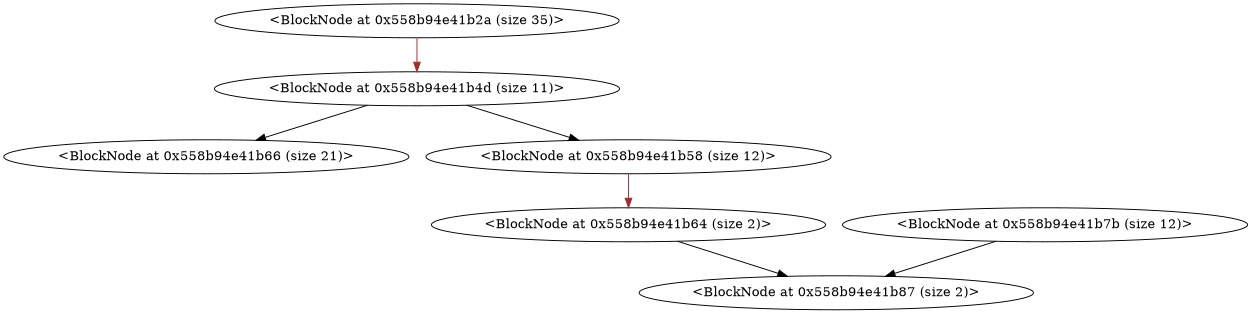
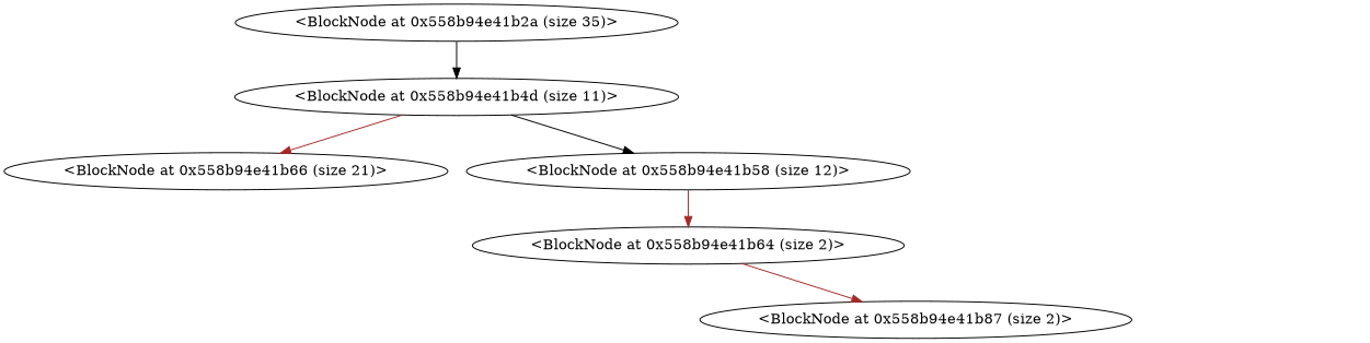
  strict digraph {
    edge [color=brown outside=False type=fake_return]
    "<BlockNode at 0x558b94e41b2a (size 35)>"
    "<BlockNode at 0x558b94e41b4d (size 11)>"
    "<BlockNode at 0x558b94e41b66 (size 21)>"
    "<BlockNode at 0x558b94e41b58 (size 12)>"
    "<BlockNode at 0x558b94e41b64 (size 2)>"
-   "<BlockNode at 0x558b94e41b7b (size 12)>"
    "<BlockNode at 0x558b94e41b87 (size 2)>"
-   "<BlockNode at 0x558b94e41b2a (size 35)>" -> "<BlockNode at 0x558b94e41b4d (size 11)>" [confirmed=True]
-   "<BlockNode at 0x558b94e41b4d (size 11)>" -> "<BlockNode at 0x558b94e41b66 (size 21)>" [color=black ins_addr=94057986792278 stmt_idx=-2 type=transition]
+   "<BlockNode at 0x558b94e41b2a (size 35)>" -> "<BlockNode at 0x558b94e41b4d (size 11)>" [color=black confirmed=True]
+   "<BlockNode at 0x558b94e41b4d (size 11)>" -> "<BlockNode at 0x558b94e41b66 (size 21)>" [ins_addr=94057986792278 stmt_idx=-2 type=transition]
    "<BlockNode at 0x558b94e41b4d (size 11)>" -> "<BlockNode at 0x558b94e41b58 (size 12)>" [color=black ins_addr=94057986792278 stmt_idx=19 type=transition]
    "<BlockNode at 0x558b94e41b58 (size 12)>" -> "<BlockNode at 0x558b94e41b64 (size 2)>" [confirmed=True]
-   "<BlockNode at 0x558b94e41b64 (size 2)>" -> "<BlockNode at 0x558b94e41b87 (size 2)>" [color=black ins_addr=94057986792292 stmt_idx=-2 type=transition]
-   "<BlockNode at 0x558b94e41b7b (size 12)>" -> "<BlockNode at 0x558b94e41b87 (size 2)>" [color=black confirmed=True]
+   "<BlockNode at 0x558b94e41b64 (size 2)>" -> "<BlockNode at 0x558b94e41b87 (size 2)>" [ins_addr=94057986792292 stmt_idx=-2 type=transition]
  }
